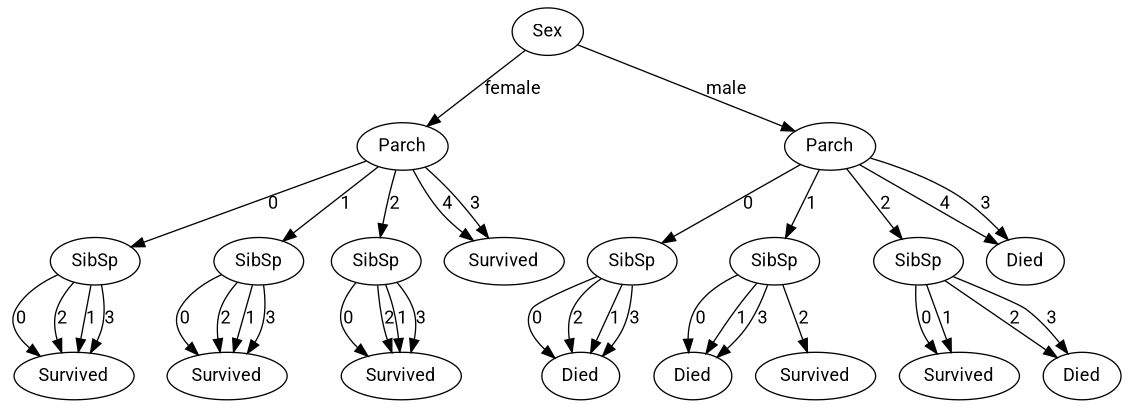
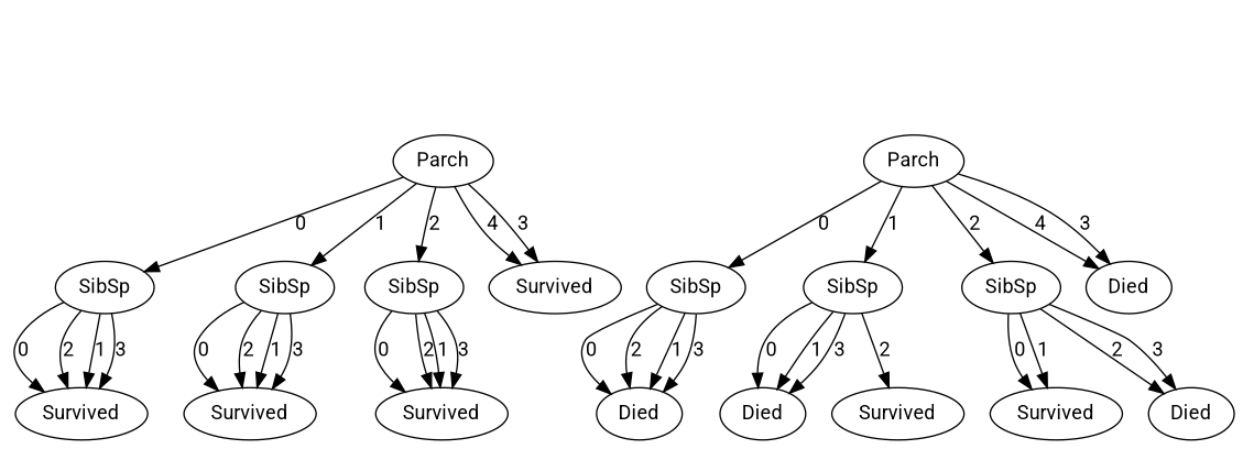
  digraph {
    fontname=Roboto
    node [fontname=Roboto]
    edge [fontname=Roboto]
-   n1 [label=Sex]
    n2 [label=Parch]
    n3 [label=Parch]
    n4 [label=SibSp]
    n5 [label=SibSp]
    n6 [label=SibSp]
    n7 [label=Survived]
    n8 [label=Survived]
    n9 [label=Survived]
    n10 [label=Survived]
    n11 [label=SibSp]
    n12 [label=SibSp]
    n13 [label=SibSp]
    n14 [label=Died]
    n15 [label=Died]
    n16 [label=Died]
    n17 [label=Survived]
    n18 [label=Survived]
    n19 [label=Died]
-   n1 -> n2 [label=female]
-   n1 -> n3 [label=male]
    n2 -> n4 [label=0]
    n2 -> n5 [label=1]
    n2 -> n6 [label=2]
    n2 -> n7 [label=4]
    n2 -> n7 [label=3]
    n3 -> n11 [label=0]
    n3 -> n12 [label=1]
    n3 -> n13 [label=2]
    n3 -> n14 [label=4]
    n3 -> n14 [label=3]
    n4 -> n8 [label=0]
    n4 -> n8 [label=2]
    n4 -> n8 [label=1]
    n4 -> n8 [label=3]
    n5 -> n9 [label=0]
    n5 -> n9 [label=2]
    n5 -> n9 [label=1]
    n5 -> n9 [label=3]
    n6 -> n10 [label=0]
    n6 -> n10 [label=2]
    n6 -> n10 [label=1]
    n6 -> n10 [label=3]
    n11 -> n15 [label=0]
    n11 -> n15 [label=2]
    n11 -> n15 [label=1]
    n11 -> n15 [label=3]
    n12 -> n16 [label=0]
    n12 -> n16 [label=1]
    n12 -> n16 [label=3]
    n12 -> n17 [label=2]
    n13 -> n18 [label=0]
    n13 -> n18 [label=1]
    n13 -> n19 [label=2]
    n13 -> n19 [label=3]
  }
